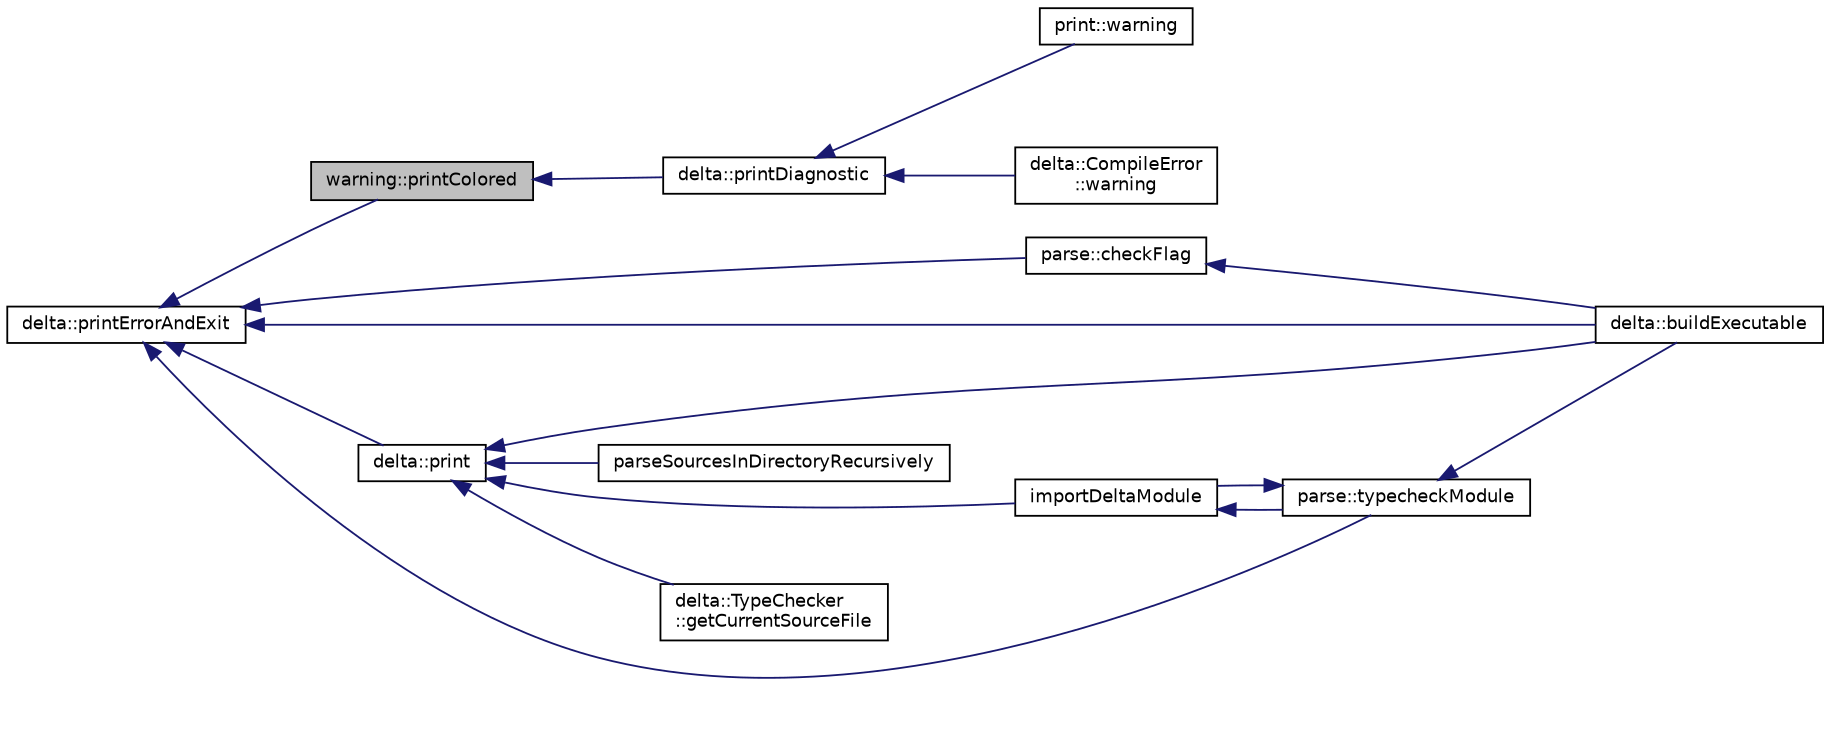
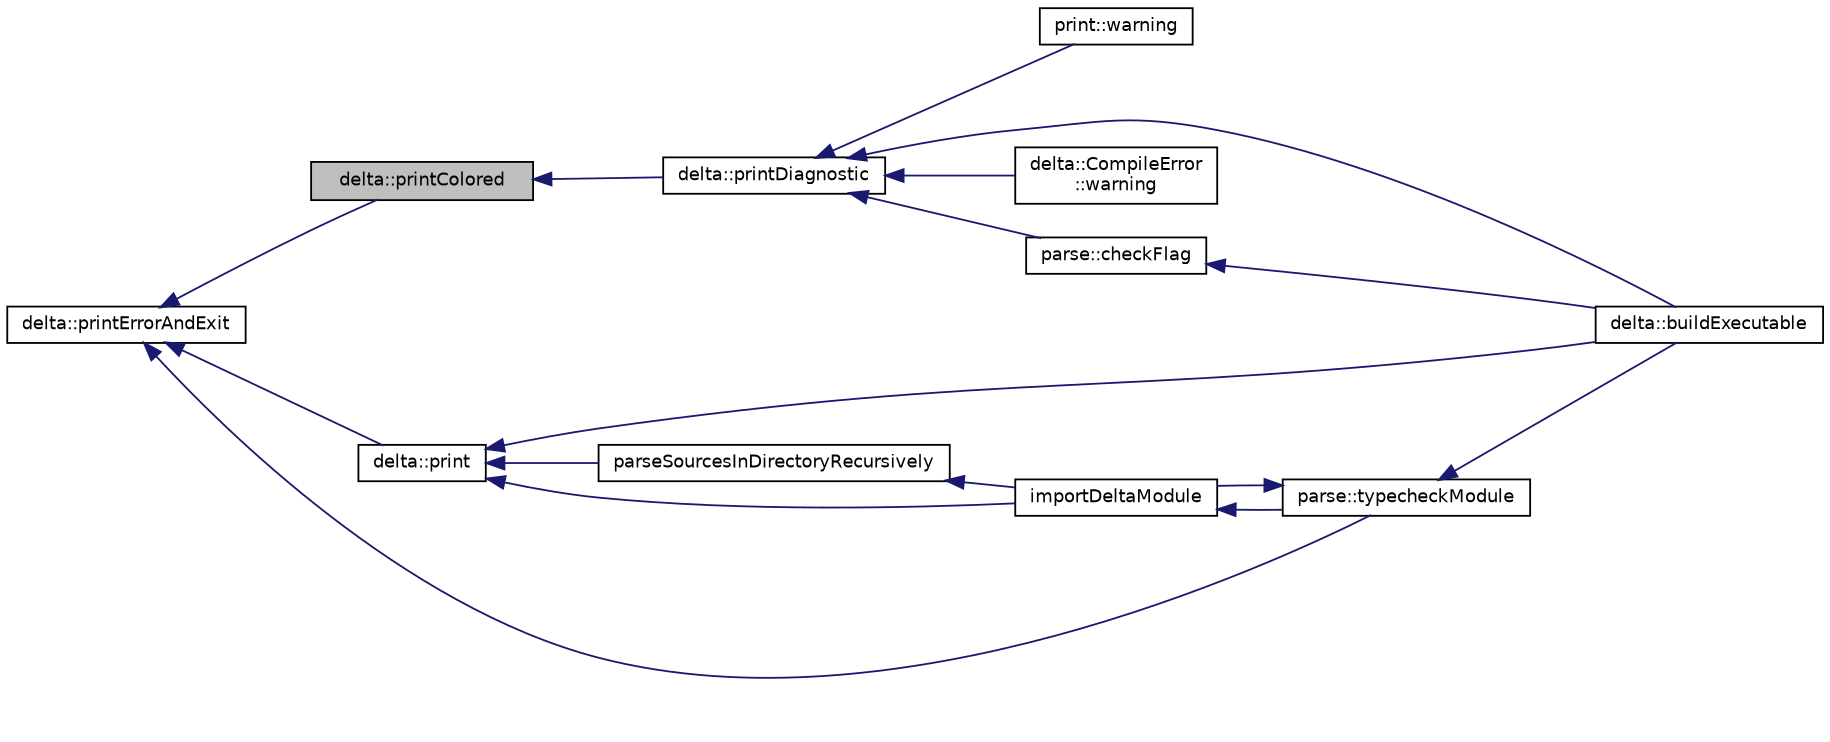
  digraph {
    rankdir=LR
    node [color=black fillcolor=white fontname=Helvetica fontsize=10 shape=record style=filled]
    edge [color=midnightblue dir=back fontname=Helvetica fontsize=10 labelfontname=Helvetica labelfontsize=10 style=solid]
-   n1 [fillcolor=grey75 fontcolor=black height=0.2 label="warning::printColored" width=0.4]
+   n1 [fillcolor=grey75 fontcolor=black height=0.2 label="delta::printColored" width=0.4]
    n2 [height=0.2 label="delta::printDiagnostic" width=0.4]
    n3 [height=0.2 label="delta::CompileError\l::warning" width=0.4]
    n4 [height=0.2 label="print::warning" width=0.4]
    n5 [height=0.2 label="delta::printErrorAndExit" width=0.4]
    n6 [height=0.2 label="parse::checkFlag" width=0.4]
    n7 [height=0.2 label="delta::buildExecutable" width=0.4]
    n8 [height=0.2 label="delta::print" width=0.4]
    n9 [height=0.2 label="parse::typecheckModule" width=0.4]
    n10 [height=0.2 label=parseSourcesInDirectoryRecursively width=0.4]
    n11 [height=0.2 label=importDeltaModule width=0.4]
-   n12 [height=0.2 label="delta::TypeChecker\l::getCurrentSourceFile" width=0.4]
    n1 -> n2
    n2 -> n3
    n2 -> n4
    n5 -> n1
-   n5 -> n6
-   n5 -> n7
+   n2 -> n6
+   n2 -> n7
    n5 -> n8
    n5 -> n9
    n6 -> n7
    n8 -> n7
    n8 -> n10
    n8 -> n11
-   n8 -> n12
    n9 -> n7
    n9 -> n11
+   n10 -> n11
    n11 -> n9
  }
